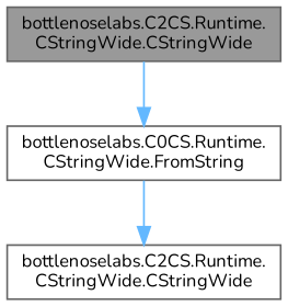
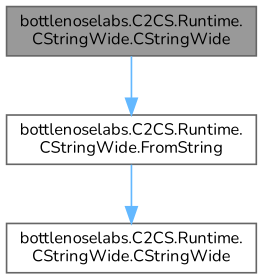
  digraph {
    rankdir=TB
    fontname=Nunito
    node [color=grey40 fillcolor=white fontname=Nunito fontsize=10 shape=box style=filled]
    edge [color=steelblue1 fontname=Nunito fontsize=10 labelfontname=Helvetica labelfontsize=10 style=solid]
    n1 [color=gray40 fillcolor=grey60 fontcolor=black height=0.2 label="bottlenoselabs.C2CS.Runtime.\lCStringWide.CStringWide" width=0.4]
-   n2 [height=0.2 label="bottlenoselabs.C0CS.Runtime.\lCStringWide.FromString" width=0.4]
+   n2 [height=0.2 label="bottlenoselabs.C2CS.Runtime.\lCStringWide.FromString" width=0.4]
    n3 [height=0.2 label="bottlenoselabs.C2CS.Runtime.\lCStringWide.CStringWide" width=0.4]
    n1 -> n2
    n2 -> n3
  }
